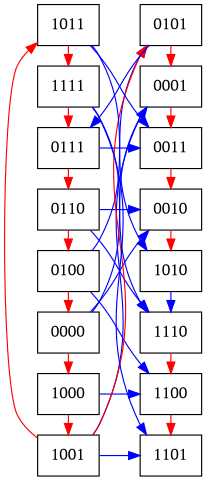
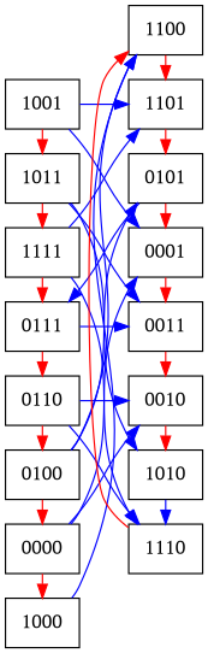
  digraph {
    fontname="PT Serif"
    rankdir=LR
    node [fontname="PT Serif" shape=box]
    edge [color=blue fontname="PT Serif"]
    0000
    0100
    0110
    0111
    1000
    1001
    1011
    1111
    0001
    0010
    0011
    0101
    1010
    1100
    1101
    1110
    subgraph sub_1 {
      rank=same
      0000
      0100
      0110
      0111
      1000
      1001
      1011
      1111
    }
    subgraph sub_2 {
      rank=same
      0001
      0010
      0011
      0101
      1010
      1100
      1101
      1110
    }
    0000 -> 1000 [color=red]
    0000 -> 0001
    0000 -> 0010
    0100 -> 0000 [color=red]
    0100 -> 0101
    0100 -> 1100
    0110 -> 0100 [color=red]
    0110 -> 0010
    0110 -> 1110
    0111 -> 0110 [color=red]
    0111 -> 0011
-   1000 -> 1001 [color=red]
    1000 -> 1100
    1001 -> 1011 [color=red]
    1001 -> 0001
    1001 -> 1101
    1011 -> 1111 [color=red]
    1011 -> 0011
    1011 -> 1010
    1111 -> 0111 [color=red]
    1111 -> 1101
    1111 -> 1110
    0001 -> 0011 [color=red]
    0010 -> 1010 [color=red]
    0011 -> 0010 [color=red]
    0101 -> 0111
    0101 -> 0001 [color=red]
    1010 -> 1110
    1100 -> 1101 [color=red]
-   1001 -> 0101 [color=red]
+   1101 -> 0101 [color=red]
    1110 -> 1100 [color=red]
  }
